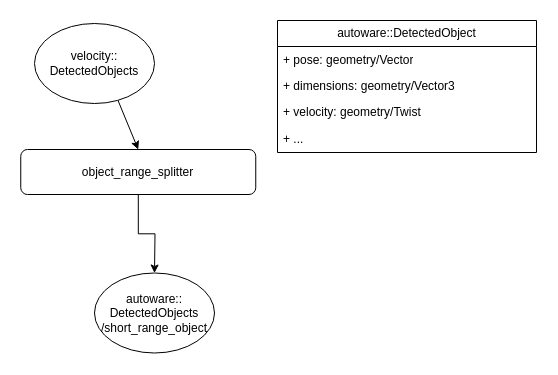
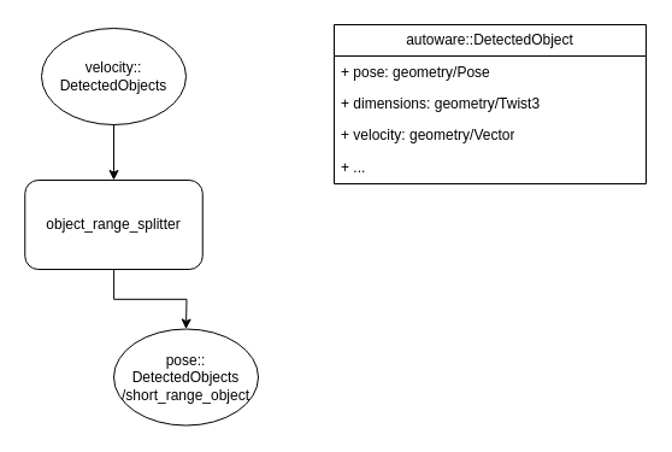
  <mxCell id="0" />
  <mxCell id="1" parent="0" />
  <mxCell id="2" value="" style="endArrow=classic;html=1;rounded=0;exitX=0.5;exitY=1;exitDx=0;exitDy=0;entryX=0.5;entryY=0;entryDx=0;entryDy=0;" edge="1" parent="1" target="4"><mxGeometry width="50" height="50" relative="1" as="geometry"><mxPoint x="94" y="43" as="sourcePoint" /><mxPoint x="94" y="113" as="targetPoint" /></mxGeometry></mxCell>
  <mxCell id="3" style="edgeStyle=orthogonalEdgeStyle;rounded=0;orthogonalLoop=1;jettySize=auto;html=1;entryX=0.5;entryY=0;entryDx=0;entryDy=0;" edge="1" parent="1" source="4"><mxGeometry relative="1" as="geometry"><mxPoint x="154" y="272.5" as="targetPoint" /></mxGeometry></mxCell>
- <mxCell id="4" value="&lt;div style=&quot;&quot;&gt;object_range_splitter&lt;/div&gt;" style="rounded=1;whiteSpace=wrap;html=1;align=center;" vertex="1" parent="1"><mxGeometry x="20.25" y="149" width="235" height="45" as="geometry" /></mxCell>
+ <mxCell id="4" value="&lt;div style=&quot;&quot;&gt;object_range_splitter&lt;/div&gt;" style="rounded=1;whiteSpace=wrap;html=1;align=center;" vertex="1" parent="1"><mxGeometry x="20.25" y="149" width="147.5" height="74" as="geometry" /></mxCell>
  <mxCell id="5" value="velocity::&lt;br&gt;DetectedObjects" style="ellipse;whiteSpace=wrap;html=1;" vertex="1" parent="1"><mxGeometry x="34" y="23" width="120" height="80" as="geometry" /></mxCell>
- <mxCell id="6" value="autoware::&lt;br&gt;DetectedObjects&lt;br&gt;/short_range_object" style="ellipse;whiteSpace=wrap;html=1;" vertex="1" parent="1"><mxGeometry x="94" y="272.5" width="120" height="80" as="geometry" /></mxCell>
+ <mxCell id="6" value="pose::&lt;br&gt;DetectedObjects&lt;br&gt;/short_range_object" style="ellipse;whiteSpace=wrap;html=1;" vertex="1" parent="1"><mxGeometry x="94" y="272.5" width="120" height="80" as="geometry" /></mxCell>
  <mxCell id="7" value="autoware::DetectedObject" style="swimlane;fontStyle=0;childLayout=stackLayout;horizontal=1;startSize=26;fillColor=none;horizontalStack=0;resizeParent=1;resizeParentMax=0;resizeLast=0;collapsible=1;marginBottom=0;whiteSpace=wrap;html=1;" vertex="1" parent="1"><mxGeometry x="277" y="20" width="259" height="132" as="geometry" /></mxCell>
- <mxCell id="8" value="+ pose: geometry/Vector" style="text;strokeColor=none;fillColor=none;align=left;verticalAlign=top;spacingLeft=4;spacingRight=4;overflow=hidden;rotatable=0;points=[[0,0.5],[1,0.5]];portConstraint=eastwest;whiteSpace=wrap;html=1;" vertex="1" parent="7"><mxGeometry y="26" width="259" height="26" as="geometry" /></mxCell>
- <mxCell id="9" value="+ dimensions: geometry/Vector3" style="text;strokeColor=none;fillColor=none;align=left;verticalAlign=top;spacingLeft=4;spacingRight=4;overflow=hidden;rotatable=0;points=[[0,0.5],[1,0.5]];portConstraint=eastwest;whiteSpace=wrap;html=1;" vertex="1" parent="7"><mxGeometry y="52" width="259" height="26" as="geometry" /></mxCell>
- <mxCell id="10" value="+ velocity: geometry/Twist" style="text;strokeColor=none;fillColor=none;align=left;verticalAlign=top;spacingLeft=4;spacingRight=4;overflow=hidden;rotatable=0;points=[[0,0.5],[1,0.5]];portConstraint=eastwest;whiteSpace=wrap;html=1;" vertex="1" parent="7"><mxGeometry y="78" width="259" height="27" as="geometry" /></mxCell>
+ <mxCell id="8" value="+ pose: geometry/Pose" style="text;strokeColor=none;fillColor=none;align=left;verticalAlign=top;spacingLeft=4;spacingRight=4;overflow=hidden;rotatable=0;points=[[0,0.5],[1,0.5]];portConstraint=eastwest;whiteSpace=wrap;html=1;" vertex="1" parent="7"><mxGeometry y="26" width="259" height="26" as="geometry" /></mxCell>
+ <mxCell id="9" value="+ dimensions: geometry/Twist3" style="text;strokeColor=none;fillColor=none;align=left;verticalAlign=top;spacingLeft=4;spacingRight=4;overflow=hidden;rotatable=0;points=[[0,0.5],[1,0.5]];portConstraint=eastwest;whiteSpace=wrap;html=1;" vertex="1" parent="7"><mxGeometry y="52" width="259" height="26" as="geometry" /></mxCell>
+ <mxCell id="10" value="+ velocity: geometry/Vector" style="text;strokeColor=none;fillColor=none;align=left;verticalAlign=top;spacingLeft=4;spacingRight=4;overflow=hidden;rotatable=0;points=[[0,0.5],[1,0.5]];portConstraint=eastwest;whiteSpace=wrap;html=1;" vertex="1" parent="7"><mxGeometry y="78" width="259" height="27" as="geometry" /></mxCell>
  <mxCell id="11" value="+ ..." style="text;strokeColor=none;fillColor=none;align=left;verticalAlign=top;spacingLeft=4;spacingRight=4;overflow=hidden;rotatable=0;points=[[0,0.5],[1,0.5]];portConstraint=eastwest;whiteSpace=wrap;html=1;" vertex="1" parent="7"><mxGeometry y="105" width="259" height="27" as="geometry" /></mxCell>
